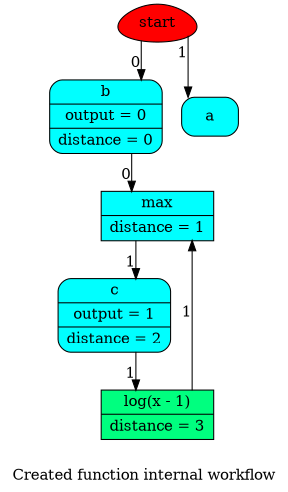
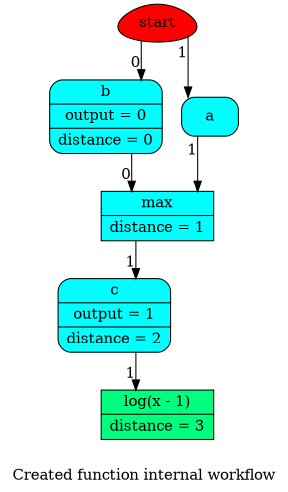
  digraph {
    label="Created function internal workflow"
    splines=ortho
    node [fillcolor=cyan shape=Mrecord style=filled]
    edge [xlabel=1]
    n1 [fillcolor=red label=start shape=egg]
    n2 [label="{ b | output = 0 | distance = 0 }"]
    n3 [label="{ a  }"]
    n4 [label="{ max | distance = 1 }" shape=record]
    n5 [label="{ c | output = 1 | distance = 2 }"]
    n6 [fillcolor=springgreen label="{ log(x - 1) | distance = 3 }" shape=record]
    n1 -> n2 [xlabel=0]
    n1 -> n3
    n2 -> n4 [xlabel=0]
-   n6 -> n4
+   n3 -> n4
    n4 -> n5
    n5 -> n6
  }
